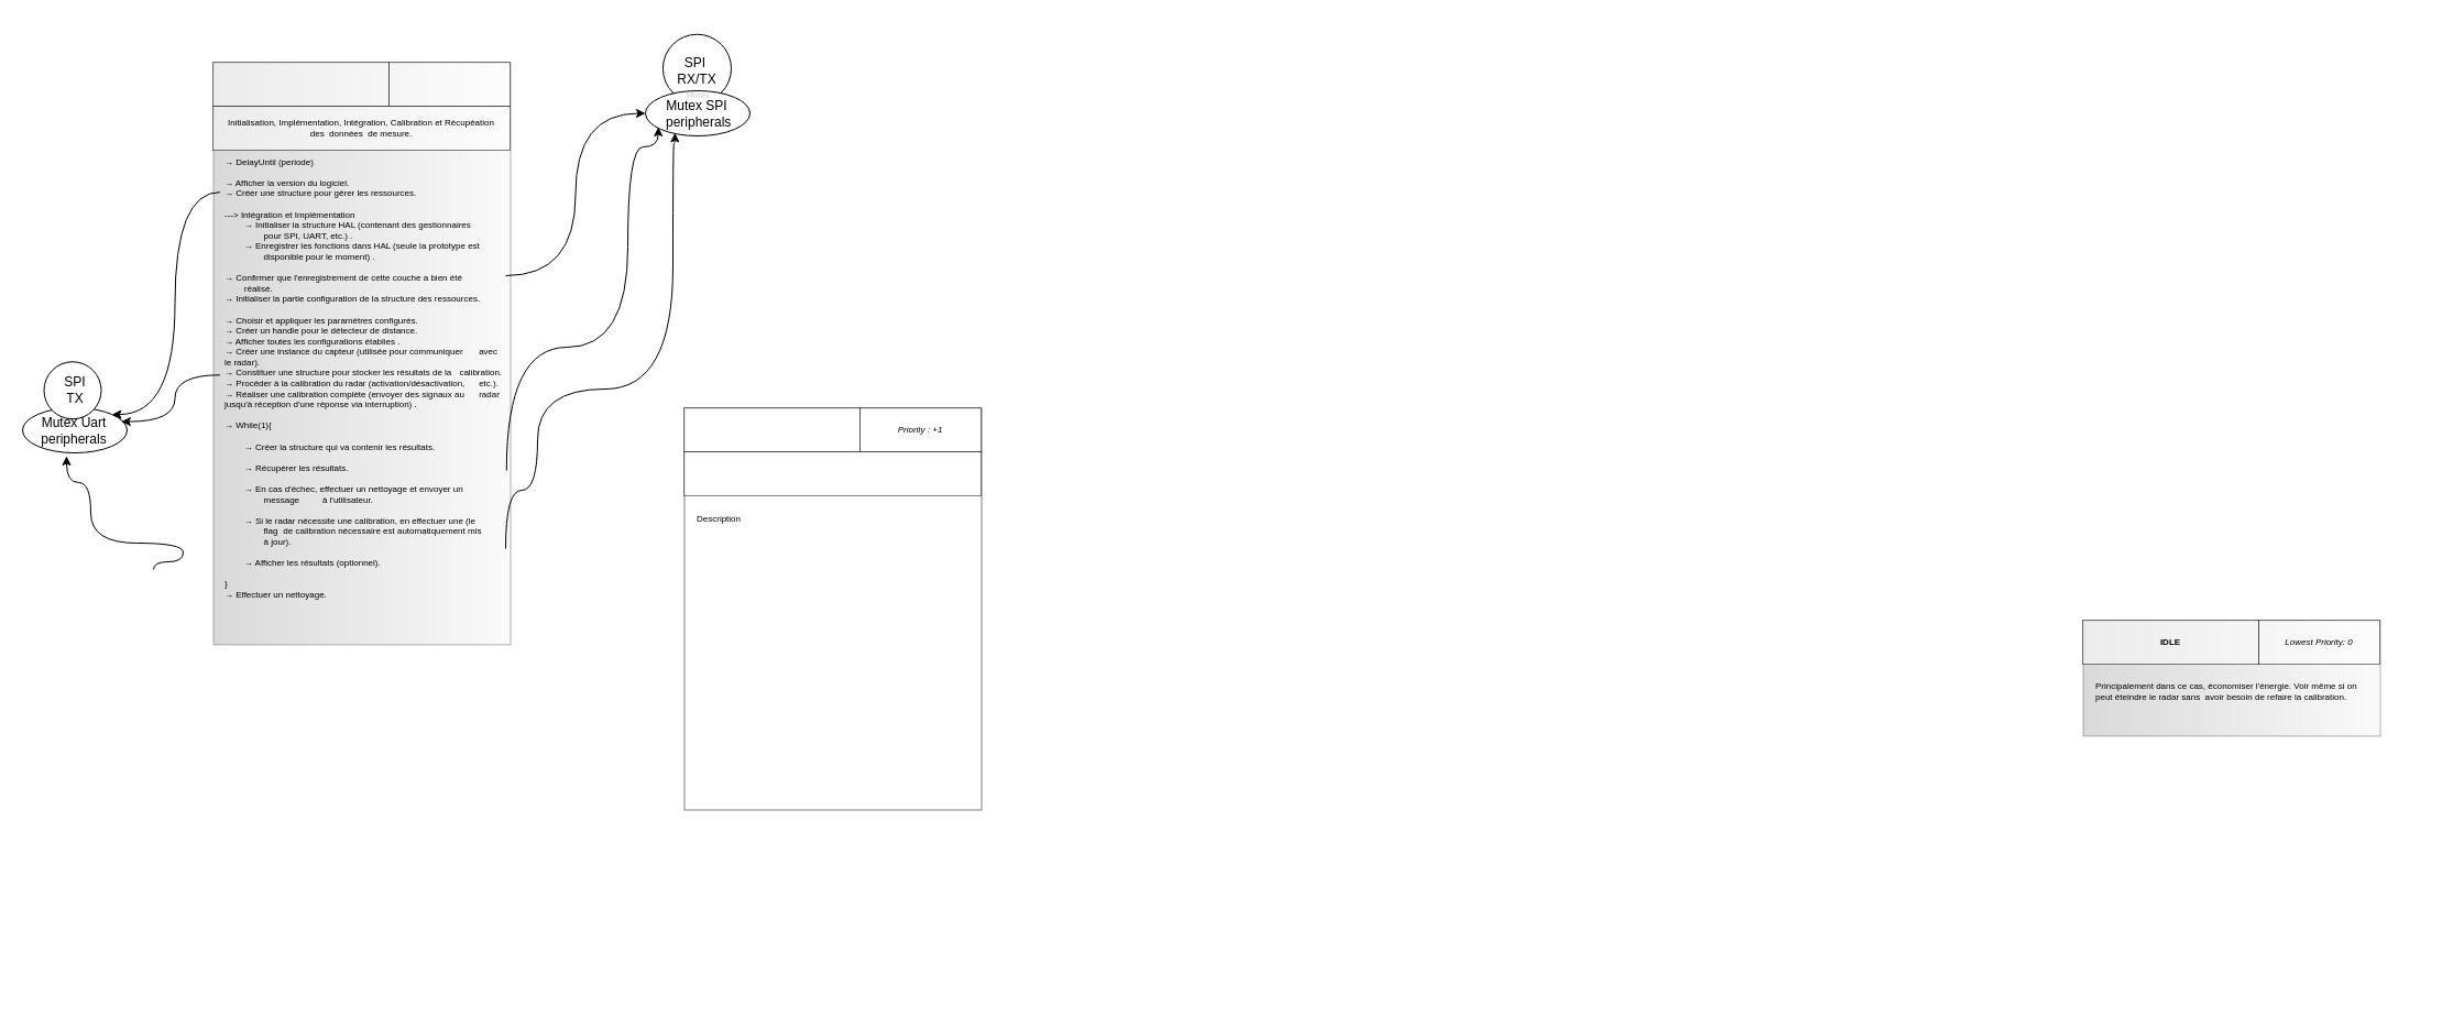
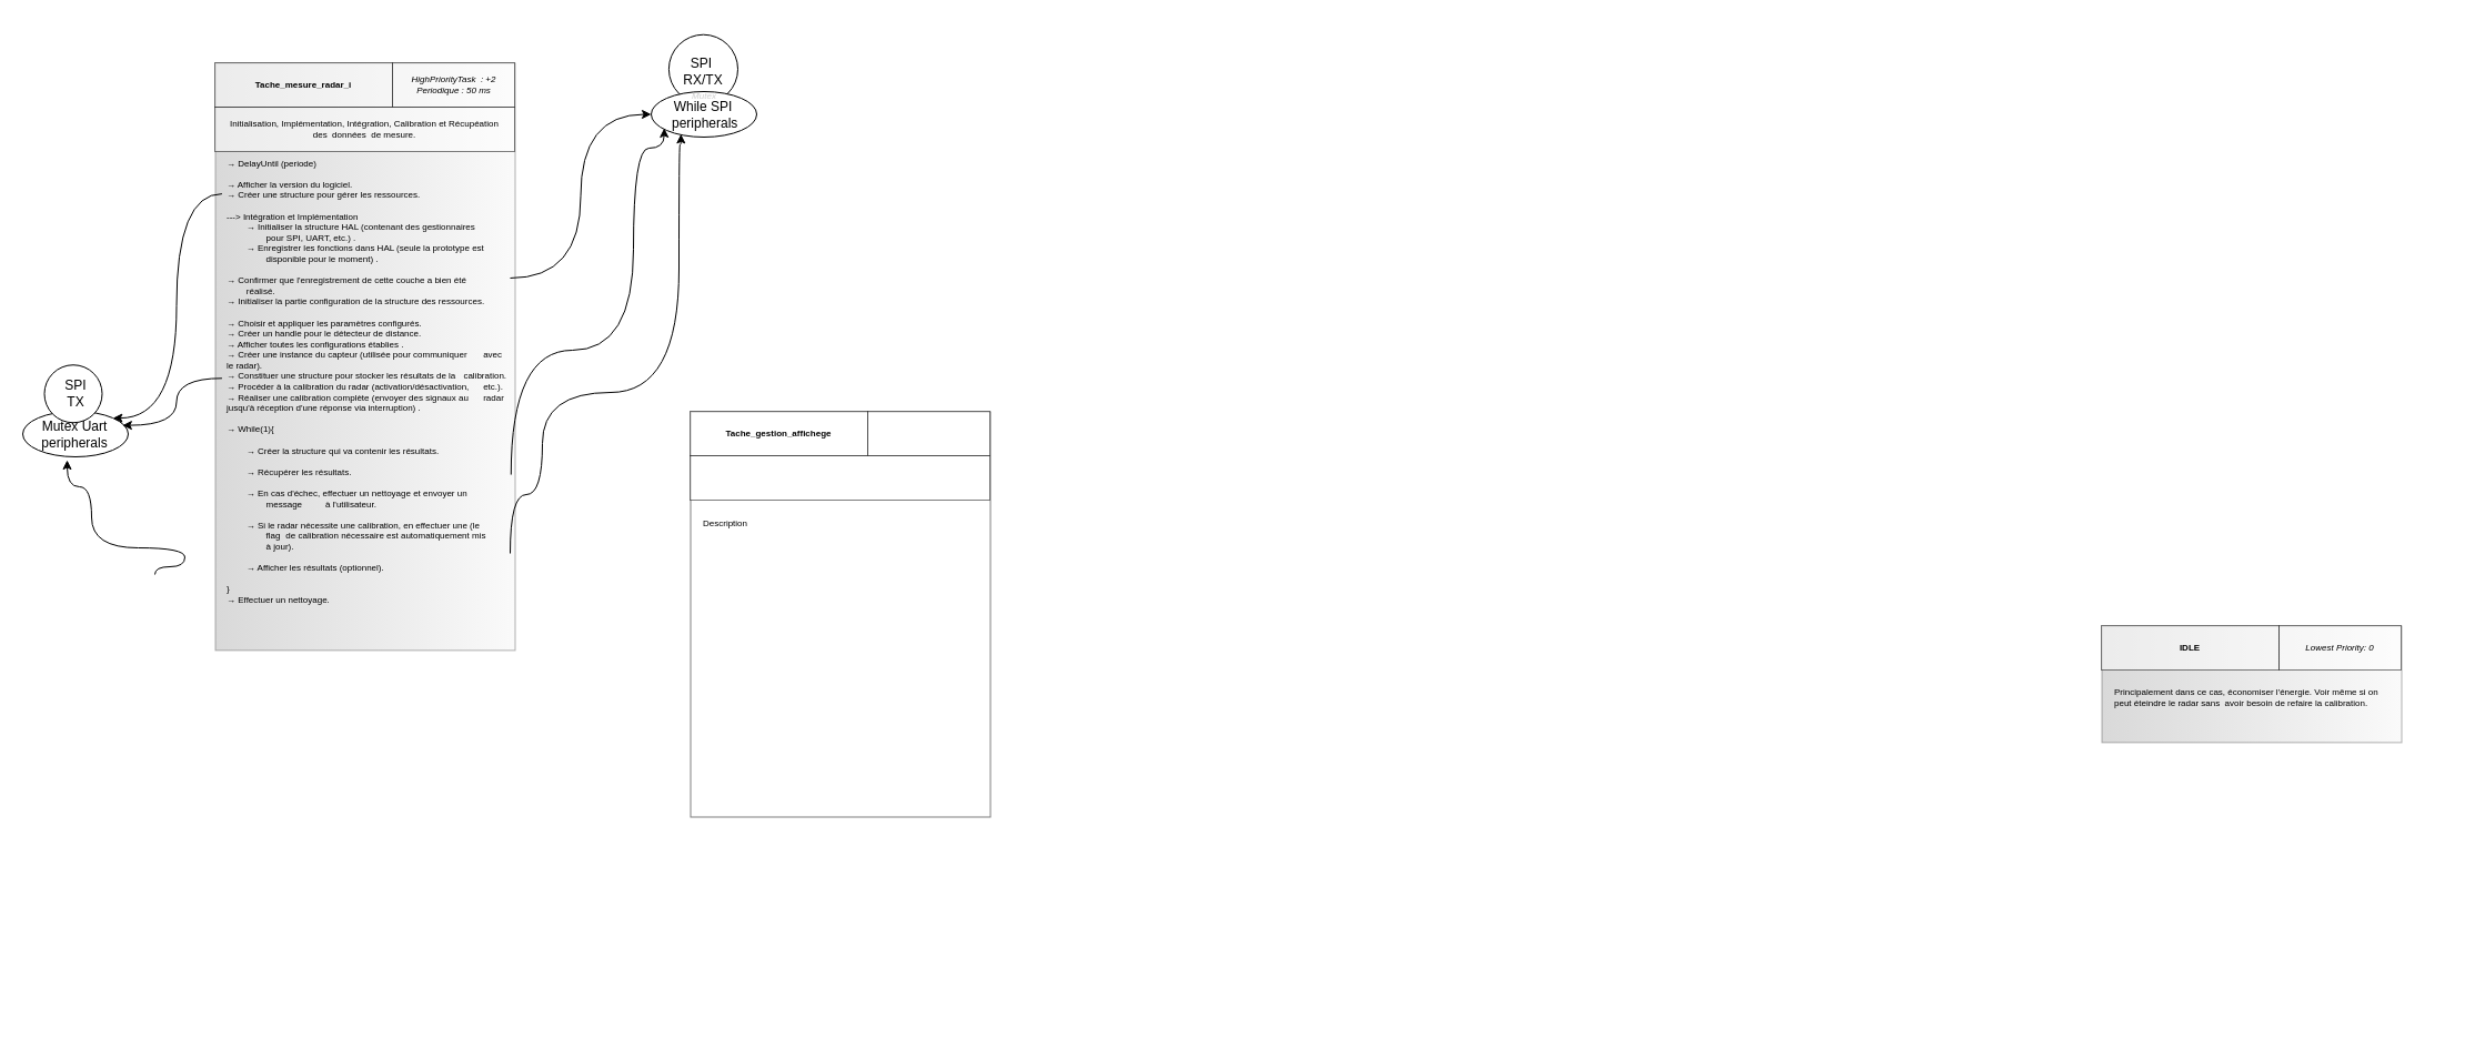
  <mxCell id="0" />
  <mxCell id="1" parent="0" />
  <mxCell id="2" value="" style="group;align=left;fontSize=8;fontColor=#000000;opacity=50;" parent="1" vertex="1" connectable="0"><mxGeometry x="146" y="56" width="807" height="657" as="geometry" /></mxCell>
  <mxCell id="3" value="" style="rounded=0;whiteSpace=wrap;html=1;rotation=90;fontSize=8;opacity=50;fillColor=#f5f5f5;gradientColor=#b3b3b3;strokeColor=#666666;" parent="2" vertex="1"><mxGeometry x="-81.93" y="129.93" width="528.87" height="270" as="geometry" /></mxCell>
  <mxCell id="4" value="" style="rounded=0;whiteSpace=wrap;html=1;fontSize=8;fontColor=#000000;opacity=50;" parent="2" vertex="1"><mxGeometry x="47" width="160" height="40" as="geometry" /></mxCell>
  <mxCell id="5" value="" style="rounded=0;whiteSpace=wrap;html=1;fontSize=8;fontColor=#000000;opacity=50;" parent="2" vertex="1"><mxGeometry x="207" width="110" height="40" as="geometry" /></mxCell>
  <mxCell id="6" value="" style="rounded=0;whiteSpace=wrap;html=1;fontSize=8;fontColor=#000000;opacity=50;" parent="2" vertex="1"><mxGeometry x="47" y="40" width="270" height="40" as="geometry" /></mxCell>
+ <mxCell id="7" value="Tache_mesure_radar_i" style="text;html=1;strokeColor=none;fillColor=none;align=center;verticalAlign=middle;whiteSpace=wrap;rounded=0;fontStyle=1;fontSize=8;fontColor=#000000;opacity=50;" parent="2" vertex="1"><mxGeometry x="57" y="10" width="140" height="20" as="geometry" /></mxCell>
  <mxCell id="8" value="Initialisation, Implémentation, Intégration, Calibration et Récupéation des&amp;nbsp; données&amp;nbsp; de mesure." style="text;html=1;strokeColor=none;fillColor=none;align=center;verticalAlign=middle;whiteSpace=wrap;rounded=0;fontSize=8;fontColor=#000000;opacity=50;" parent="2" vertex="1"><mxGeometry x="57" y="50" width="250" height="20" as="geometry" /></mxCell>
  <mxCell id="9" value="&lt;br&gt;&lt;div&gt;→ DelayUntil (periode)&lt;/div&gt;&lt;div&gt;&lt;br&gt;&lt;/div&gt;→ Afficher la version du logiciel.&amp;nbsp; &lt;br&gt;→ Créer une structure pour gérer les ressources.&amp;nbsp; &lt;br&gt;&lt;br&gt;---&amp;gt; Intégration et Implémentation&amp;nbsp;&amp;nbsp; &lt;br&gt;&lt;span style=&quot;white-space: pre;&quot;&gt;&#09;&lt;/span&gt;→ Initialiser la structure HAL (contenant des gestionnaires &lt;span style=&quot;white-space: pre;&quot;&gt;&#09;&lt;/span&gt;&lt;span style=&quot;white-space: pre;&quot;&gt;&#09;&lt;/span&gt;pour SPI, UART, etc.) . &lt;br&gt;&lt;span style=&quot;white-space: pre;&quot;&gt;&#09;&lt;/span&gt;→ Enregistrer les fonctions dans HAL (seule la prototype est &lt;span style=&quot;white-space: pre;&quot;&gt;&#09;&lt;/span&gt;&lt;span style=&quot;white-space: pre;&quot;&gt;&#09;&lt;/span&gt;disponible pour le moment) . &lt;br&gt;&lt;br&gt;→ Confirmer que l'enregistrement de cette couche a bien été &lt;span style=&quot;white-space: pre;&quot;&gt;&#09;&lt;/span&gt;réalisé.&lt;br&gt;→ Initialiser la partie configuration de la structure des ressources.&amp;nbsp; &lt;br&gt;&lt;br&gt;→ Choisir et appliquer les paramètres configurés.&amp;nbsp; &lt;br&gt;→ Créer un handle pour le détecteur de distance.&amp;nbsp; &lt;br&gt;→ Afficher toutes les configurations établies . &lt;br&gt;→ Créer une instance du capteur (utilisée pour communiquer &lt;span style=&quot;white-space: pre;&quot;&gt;&#09;&lt;/span&gt;avec le radar).&amp;nbsp; &lt;br&gt;→ Constituer une structure pour stocker les résultats de la &lt;span style=&quot;white-space: pre;&quot;&gt;&#09;&lt;/span&gt;calibration.&amp;nbsp; &lt;br&gt;→ Procéder à la calibration du radar (activation/désactivation, &lt;span style=&quot;white-space: pre;&quot;&gt;&#09;&lt;/span&gt;etc.).&amp;nbsp; &lt;br&gt;&lt;div&gt;→ Réaliser une calibration complète (envoyer des signaux au &lt;span style=&quot;white-space: pre;&quot;&gt;&#09;&lt;/span&gt;radar jusqu'à réception d'une réponse via interruption) .&amp;nbsp;&lt;/div&gt;&lt;div&gt;&lt;br&gt;&lt;/div&gt;&lt;div&gt;→ While(1){&lt;br&gt;&lt;div&gt;&lt;br&gt;&lt;/div&gt;&lt;span style=&quot;white-space: pre;&quot;&gt;&#09;&lt;/span&gt;→ Créer la structure qui va contenir les résultats.&lt;br&gt;&lt;br&gt;&lt;span style=&quot;white-space: pre;&quot;&gt;&#09;&lt;/span&gt;→ Récupérer les résultats.&lt;br&gt;&lt;br&gt;&lt;span style=&quot;white-space: pre;&quot;&gt;&#09;&lt;/span&gt;→ En cas d'échec, effectuer un nettoyage et envoyer un &lt;span style=&quot;white-space: pre;&quot;&gt;&#09;&lt;/span&gt;&lt;span style=&quot;white-space: pre;&quot;&gt;&#09;&lt;/span&gt;message &lt;span style=&quot;white-space: pre;&quot;&gt;&#09;&lt;/span&gt;à l'utilisateur.&lt;br&gt;&lt;br&gt;&lt;span style=&quot;white-space: pre;&quot;&gt;&#09;&lt;/span&gt;→ Si le radar nécessite une calibration, en effectuer une (le &lt;span style=&quot;white-space: pre;&quot;&gt;&#09;&lt;/span&gt;&lt;span style=&quot;white-space: pre;&quot;&gt;&#09;&lt;/span&gt;flag &lt;span style=&quot;white-space: pre;&quot;&gt;&#09;&lt;/span&gt;de calibration nécessaire est automatiquement mis &lt;span style=&quot;white-space: pre;&quot;&gt;&#09;&lt;/span&gt;&lt;span style=&quot;white-space: pre;&quot;&gt;&#09;&lt;/span&gt;à jour).&lt;br&gt;&lt;br&gt;&lt;span style=&quot;white-space: pre;&quot;&gt;&#09;&lt;/span&gt;→ Afficher les résultats (optionnel).&lt;/div&gt;&lt;div&gt;&lt;br&gt;&lt;/div&gt;&lt;div&gt;}&lt;br&gt;&lt;/div&gt;&lt;div&gt;→ Effectuer un nettoyage. &lt;br&gt;&lt;/div&gt;&lt;div&gt;&lt;br&gt;&lt;/div&gt;" style="text;html=1;strokeColor=none;fillColor=none;align=left;verticalAlign=top;whiteSpace=wrap;rounded=0;fontSize=8;fontColor=#000000;opacity=50;" parent="2" vertex="1"><mxGeometry x="56" y="70" width="257" height="496" as="geometry" /></mxCell>
+ <mxCell id="10" value="&lt;div&gt;HighPriorityTask&amp;nbsp; : +2&lt;/div&gt;&lt;div&gt;Periodique : 50 ms &lt;br&gt;&lt;/div&gt;" style="text;html=1;strokeColor=none;fillColor=none;align=center;verticalAlign=middle;whiteSpace=wrap;rounded=0;fontStyle=2;fontSize=8;fontColor=#000000;opacity=50;" parent="2" vertex="1"><mxGeometry x="219.5" y="10" width="85" height="20" as="geometry" /></mxCell>
  <mxCell id="11" style="edgeStyle=orthogonalEdgeStyle;rounded=0;orthogonalLoop=1;jettySize=auto;html=1;exitX=1.003;exitY=0.607;exitDx=0;exitDy=0;entryX=0;entryY=1;entryDx=0;entryDy=0;exitPerimeter=0;curved=1;" parent="2" source="9" edge="1"><mxGeometry relative="1" as="geometry"><mxPoint x="310.002" y="304.104" as="sourcePoint" /><mxPoint x="451.722" y="59.0" as="targetPoint" /><Array as="points"><mxPoint x="314" y="259" /><mxPoint x="424" y="259" /><mxPoint x="424" y="77" /><mxPoint x="452" y="77" /></Array></mxGeometry></mxCell>
  <mxCell id="12" value="" style="group;align=left;fontSize=8;fontColor=#000000;opacity=50;" vertex="1" connectable="0" parent="2"><mxGeometry x="428" y="314" width="362" height="350" as="geometry" /></mxCell>
  <mxCell id="13" value="" style="rounded=0;whiteSpace=wrap;html=1;rotation=90;fontSize=8;fontColor=#000000;opacity=50;" vertex="1" parent="12"><mxGeometry y="48" width="365" height="270" as="geometry" /></mxCell>
  <mxCell id="14" value="" style="rounded=0;whiteSpace=wrap;html=1;fontSize=8;fontColor=#000000;opacity=50;" vertex="1" parent="12"><mxGeometry x="47" width="160" height="40" as="geometry" /></mxCell>
  <mxCell id="15" value="" style="rounded=0;whiteSpace=wrap;html=1;fontSize=8;fontColor=#000000;opacity=50;" vertex="1" parent="12"><mxGeometry x="207" width="110" height="40" as="geometry" /></mxCell>
  <mxCell id="16" value="" style="rounded=0;whiteSpace=wrap;html=1;fontSize=8;fontColor=#000000;opacity=50;" vertex="1" parent="12"><mxGeometry x="47" y="40" width="270" height="40" as="geometry" /></mxCell>
- <mxCell id="18" value="Priority : +1" style="text;html=1;strokeColor=none;fillColor=none;align=center;verticalAlign=middle;whiteSpace=wrap;rounded=0;fontStyle=2;fontSize=8;fontColor=#000000;opacity=50;" vertex="1" parent="12"><mxGeometry x="217" y="10" width="90" height="20" as="geometry" /></mxCell>
+ <mxCell id="17" value="Tache_gestion_affichege" style="text;html=1;strokeColor=none;fillColor=none;align=center;verticalAlign=middle;whiteSpace=wrap;rounded=0;fontStyle=1;fontSize=8;fontColor=#000000;opacity=50;" vertex="1" parent="12"><mxGeometry x="57" y="10" width="140" height="20" as="geometry" /></mxCell>
  <mxCell id="19" value="Description" style="text;html=1;strokeColor=none;fillColor=none;align=left;verticalAlign=top;whiteSpace=wrap;rounded=0;fontSize=8;fontColor=#000000;opacity=50;" vertex="1" parent="12"><mxGeometry x="57" y="90" width="250" height="260" as="geometry" /></mxCell>
  <mxCell id="20" value="" style="group" parent="1" vertex="1" connectable="0"><mxGeometry x="592" y="20" width="72" height="78" as="geometry" /></mxCell>
  <mxCell id="21" value="" style="ellipse;whiteSpace=wrap;html=1;aspect=fixed;align=left;" parent="20" vertex="1"><mxGeometry x="9.9" y="10.725" width="62.1" height="62.1" as="geometry" /></mxCell>
  <mxCell id="22" value="SPI&amp;nbsp; RX/TX " style="text;html=1;strokeColor=none;fillColor=none;align=center;verticalAlign=middle;whiteSpace=wrap;rounded=0;" parent="20" vertex="1"><mxGeometry x="13.95" y="24.863" width="54" height="39" as="geometry" /></mxCell>
  <mxCell id="23" value="" style="group" parent="1" vertex="1" connectable="0"><mxGeometry x="20" y="370" width="95" height="41" as="geometry" /></mxCell>
  <mxCell id="24" value="" style="group" parent="23" vertex="1" connectable="0"><mxGeometry width="95" height="41" as="geometry" /></mxCell>
  <mxCell id="25" value="" style="ellipse;whiteSpace=wrap;html=1;align=left;" parent="24" vertex="1"><mxGeometry width="95" height="41" as="geometry" /></mxCell>
  <mxCell id="26" value="Mutex Uart peripherals " style="text;html=1;strokeColor=none;fillColor=none;align=center;verticalAlign=middle;whiteSpace=wrap;rounded=0;" parent="24" vertex="1"><mxGeometry x="7.308" y="13.667" width="80.385" height="13.667" as="geometry" /></mxCell>
  <mxCell id="27" value="&lt;font style=&quot;font-size: 8px&quot; color=&quot;#cccccc&quot;&gt;&lt;i&gt;Mutex&lt;/i&gt;&lt;/font&gt;" style="text;html=1;strokeColor=none;fillColor=none;align=center;verticalAlign=middle;whiteSpace=wrap;rounded=0;dropTarget=0;connectable=0;" parent="24" vertex="1"><mxGeometry x="25.577" y="-3.417" width="43.846" height="13.667" as="geometry" /></mxCell>
  <mxCell id="28" value="" style="group" parent="24" vertex="1" connectable="0"><mxGeometry x="19.5" y="-41.75" width="56" height="52" as="geometry" /></mxCell>
  <mxCell id="29" value="" style="ellipse;whiteSpace=wrap;html=1;aspect=fixed;align=left;" parent="28" vertex="1"><mxGeometry width="52" height="52" as="geometry" /></mxCell>
  <mxCell id="30" value="&lt;div&gt;SPI&lt;/div&gt;&lt;div&gt;TX&lt;br&gt;&lt;/div&gt;" style="text;html=1;strokeColor=none;fillColor=none;align=center;verticalAlign=middle;whiteSpace=wrap;rounded=0;" parent="28" vertex="1"><mxGeometry x="7" y="13" width="42" height="26" as="geometry" /></mxCell>
  <mxCell id="31" value="" style="group" parent="1" vertex="1" connectable="0"><mxGeometry x="586" y="82" width="95" height="41" as="geometry" /></mxCell>
  <mxCell id="32" value="" style="group" parent="31" vertex="1" connectable="0"><mxGeometry width="95" height="41" as="geometry" /></mxCell>
  <mxCell id="33" value="" style="ellipse;whiteSpace=wrap;html=1;align=left;" parent="32" vertex="1"><mxGeometry width="95" height="41" as="geometry" /></mxCell>
- <mxCell id="34" value="&lt;div&gt;Mutex SPI&lt;/div&gt;&lt;div&gt;&amp;nbsp;peripherals &lt;/div&gt;" style="text;html=1;strokeColor=none;fillColor=none;align=center;verticalAlign=middle;whiteSpace=wrap;rounded=0;" parent="32" vertex="1"><mxGeometry x="7.308" y="13.667" width="80.385" height="13.667" as="geometry" /></mxCell>
+ <mxCell id="34" value="&lt;div&gt;While SPI&lt;/div&gt;&lt;div&gt;&amp;nbsp;peripherals &lt;/div&gt;" style="text;html=1;strokeColor=none;fillColor=none;align=center;verticalAlign=middle;whiteSpace=wrap;rounded=0;" parent="32" vertex="1"><mxGeometry x="7.308" y="13.667" width="80.385" height="13.667" as="geometry" /></mxCell>
  <mxCell id="35" value="&lt;font style=&quot;font-size: 8px&quot; color=&quot;#cccccc&quot;&gt;&lt;i&gt;Mutex&lt;/i&gt;&lt;/font&gt;" style="text;html=1;strokeColor=none;fillColor=none;align=center;verticalAlign=middle;whiteSpace=wrap;rounded=0;dropTarget=0;connectable=0;" parent="32" vertex="1"><mxGeometry x="25.577" y="-3.417" width="43.846" height="13.667" as="geometry" /></mxCell>
  <mxCell id="36" style="edgeStyle=orthogonalEdgeStyle;rounded=0;orthogonalLoop=1;jettySize=auto;html=1;exitX=1;exitY=0.25;exitDx=0;exitDy=0;entryX=0;entryY=0.5;entryDx=0;entryDy=0;curved=1;" parent="1" source="9" target="33" edge="1"><mxGeometry relative="1" as="geometry" /></mxCell>
  <mxCell id="37" style="edgeStyle=orthogonalEdgeStyle;rounded=0;orthogonalLoop=1;jettySize=auto;html=1;curved=1;" parent="1" edge="1"><mxGeometry relative="1" as="geometry"><mxPoint x="60" y="414" as="targetPoint" /><Array as="points"><mxPoint x="166" y="510" /><mxPoint x="166" y="493" /><mxPoint x="82" y="493" /><mxPoint x="82" y="438" /><mxPoint x="60" y="438" /></Array><mxPoint x="139" y="517" as="sourcePoint" /></mxGeometry></mxCell>
  <mxCell id="38" style="edgeStyle=orthogonalEdgeStyle;rounded=0;orthogonalLoop=1;jettySize=auto;html=1;exitX=-0.01;exitY=0.097;exitDx=0;exitDy=0;entryX=1;entryY=0;entryDx=0;entryDy=0;exitPerimeter=0;curved=1;" parent="1" source="9" target="25" edge="1"><mxGeometry relative="1" as="geometry" /></mxCell>
  <mxCell id="39" style="edgeStyle=orthogonalEdgeStyle;rounded=0;orthogonalLoop=1;jettySize=auto;html=1;exitX=-0.01;exitY=0.432;exitDx=0;exitDy=0;entryX=0.946;entryY=0.308;entryDx=0;entryDy=0;entryPerimeter=0;exitPerimeter=0;curved=1;" parent="1" source="9" target="25" edge="1"><mxGeometry relative="1" as="geometry" /></mxCell>
  <mxCell id="40" style="edgeStyle=orthogonalEdgeStyle;rounded=0;orthogonalLoop=1;jettySize=auto;html=1;exitX=1;exitY=0.75;exitDx=0;exitDy=0;curved=1;entryX=0.282;entryY=0.935;entryDx=0;entryDy=0;entryPerimeter=0;" parent="1" source="9" target="33" edge="1"><mxGeometry relative="1" as="geometry"><mxPoint x="628.478" y="129.913" as="targetPoint" /><Array as="points"><mxPoint x="488" y="445" /><mxPoint x="488" y="353" /><mxPoint x="611" y="353" /><mxPoint x="611" y="130" /><mxPoint x="613" y="130" /></Array></mxGeometry></mxCell>
  <mxCell id="41" value="" style="group;align=left;fontSize=8;fontColor=#000000;opacity=50;" parent="1" vertex="1" connectable="0"><mxGeometry x="1845" y="563" width="362" height="350" as="geometry" /></mxCell>
  <mxCell id="42" value="" style="rounded=0;whiteSpace=wrap;html=1;rotation=90;fontSize=8;opacity=50;fillColor=#f5f5f5;gradientColor=#b3b3b3;strokeColor=#666666;" parent="41" vertex="1"><mxGeometry x="130.07" y="-82.06" width="104.87" height="270" as="geometry" /></mxCell>
  <mxCell id="43" value="" style="rounded=0;whiteSpace=wrap;html=1;fontSize=8;fontColor=#000000;opacity=50;" parent="41" vertex="1"><mxGeometry x="47" width="160" height="40" as="geometry" /></mxCell>
  <mxCell id="44" value="" style="rounded=0;whiteSpace=wrap;html=1;fontSize=8;fontColor=#000000;opacity=50;" parent="41" vertex="1"><mxGeometry x="207" width="110" height="40" as="geometry" /></mxCell>
  <mxCell id="45" value="IDLE" style="text;html=1;strokeColor=none;fillColor=none;align=center;verticalAlign=middle;whiteSpace=wrap;rounded=0;fontStyle=1;fontSize=8;fontColor=#000000;opacity=50;" parent="41" vertex="1"><mxGeometry x="57" y="10" width="140" height="20" as="geometry" /></mxCell>
  <mxCell id="46" value="Lowest Priority: 0" style="text;html=1;strokeColor=none;fillColor=none;align=center;verticalAlign=middle;whiteSpace=wrap;rounded=0;fontStyle=2;fontSize=8;fontColor=#000000;opacity=50;" parent="41" vertex="1"><mxGeometry x="217" y="10" width="90" height="20" as="geometry" /></mxCell>
  <mxCell id="47" value="Principalement dans ce cas, économiser l'énergie. Voir même si on peut éteindre le radar sans&amp;nbsp; avoir besoin de refaire la calibration." style="text;html=1;strokeColor=none;fillColor=none;align=left;verticalAlign=top;whiteSpace=wrap;rounded=0;fontSize=8;fontColor=#000000;opacity=50;" parent="41" vertex="1"><mxGeometry x="57" y="49" width="250" height="144" as="geometry" /></mxCell>
